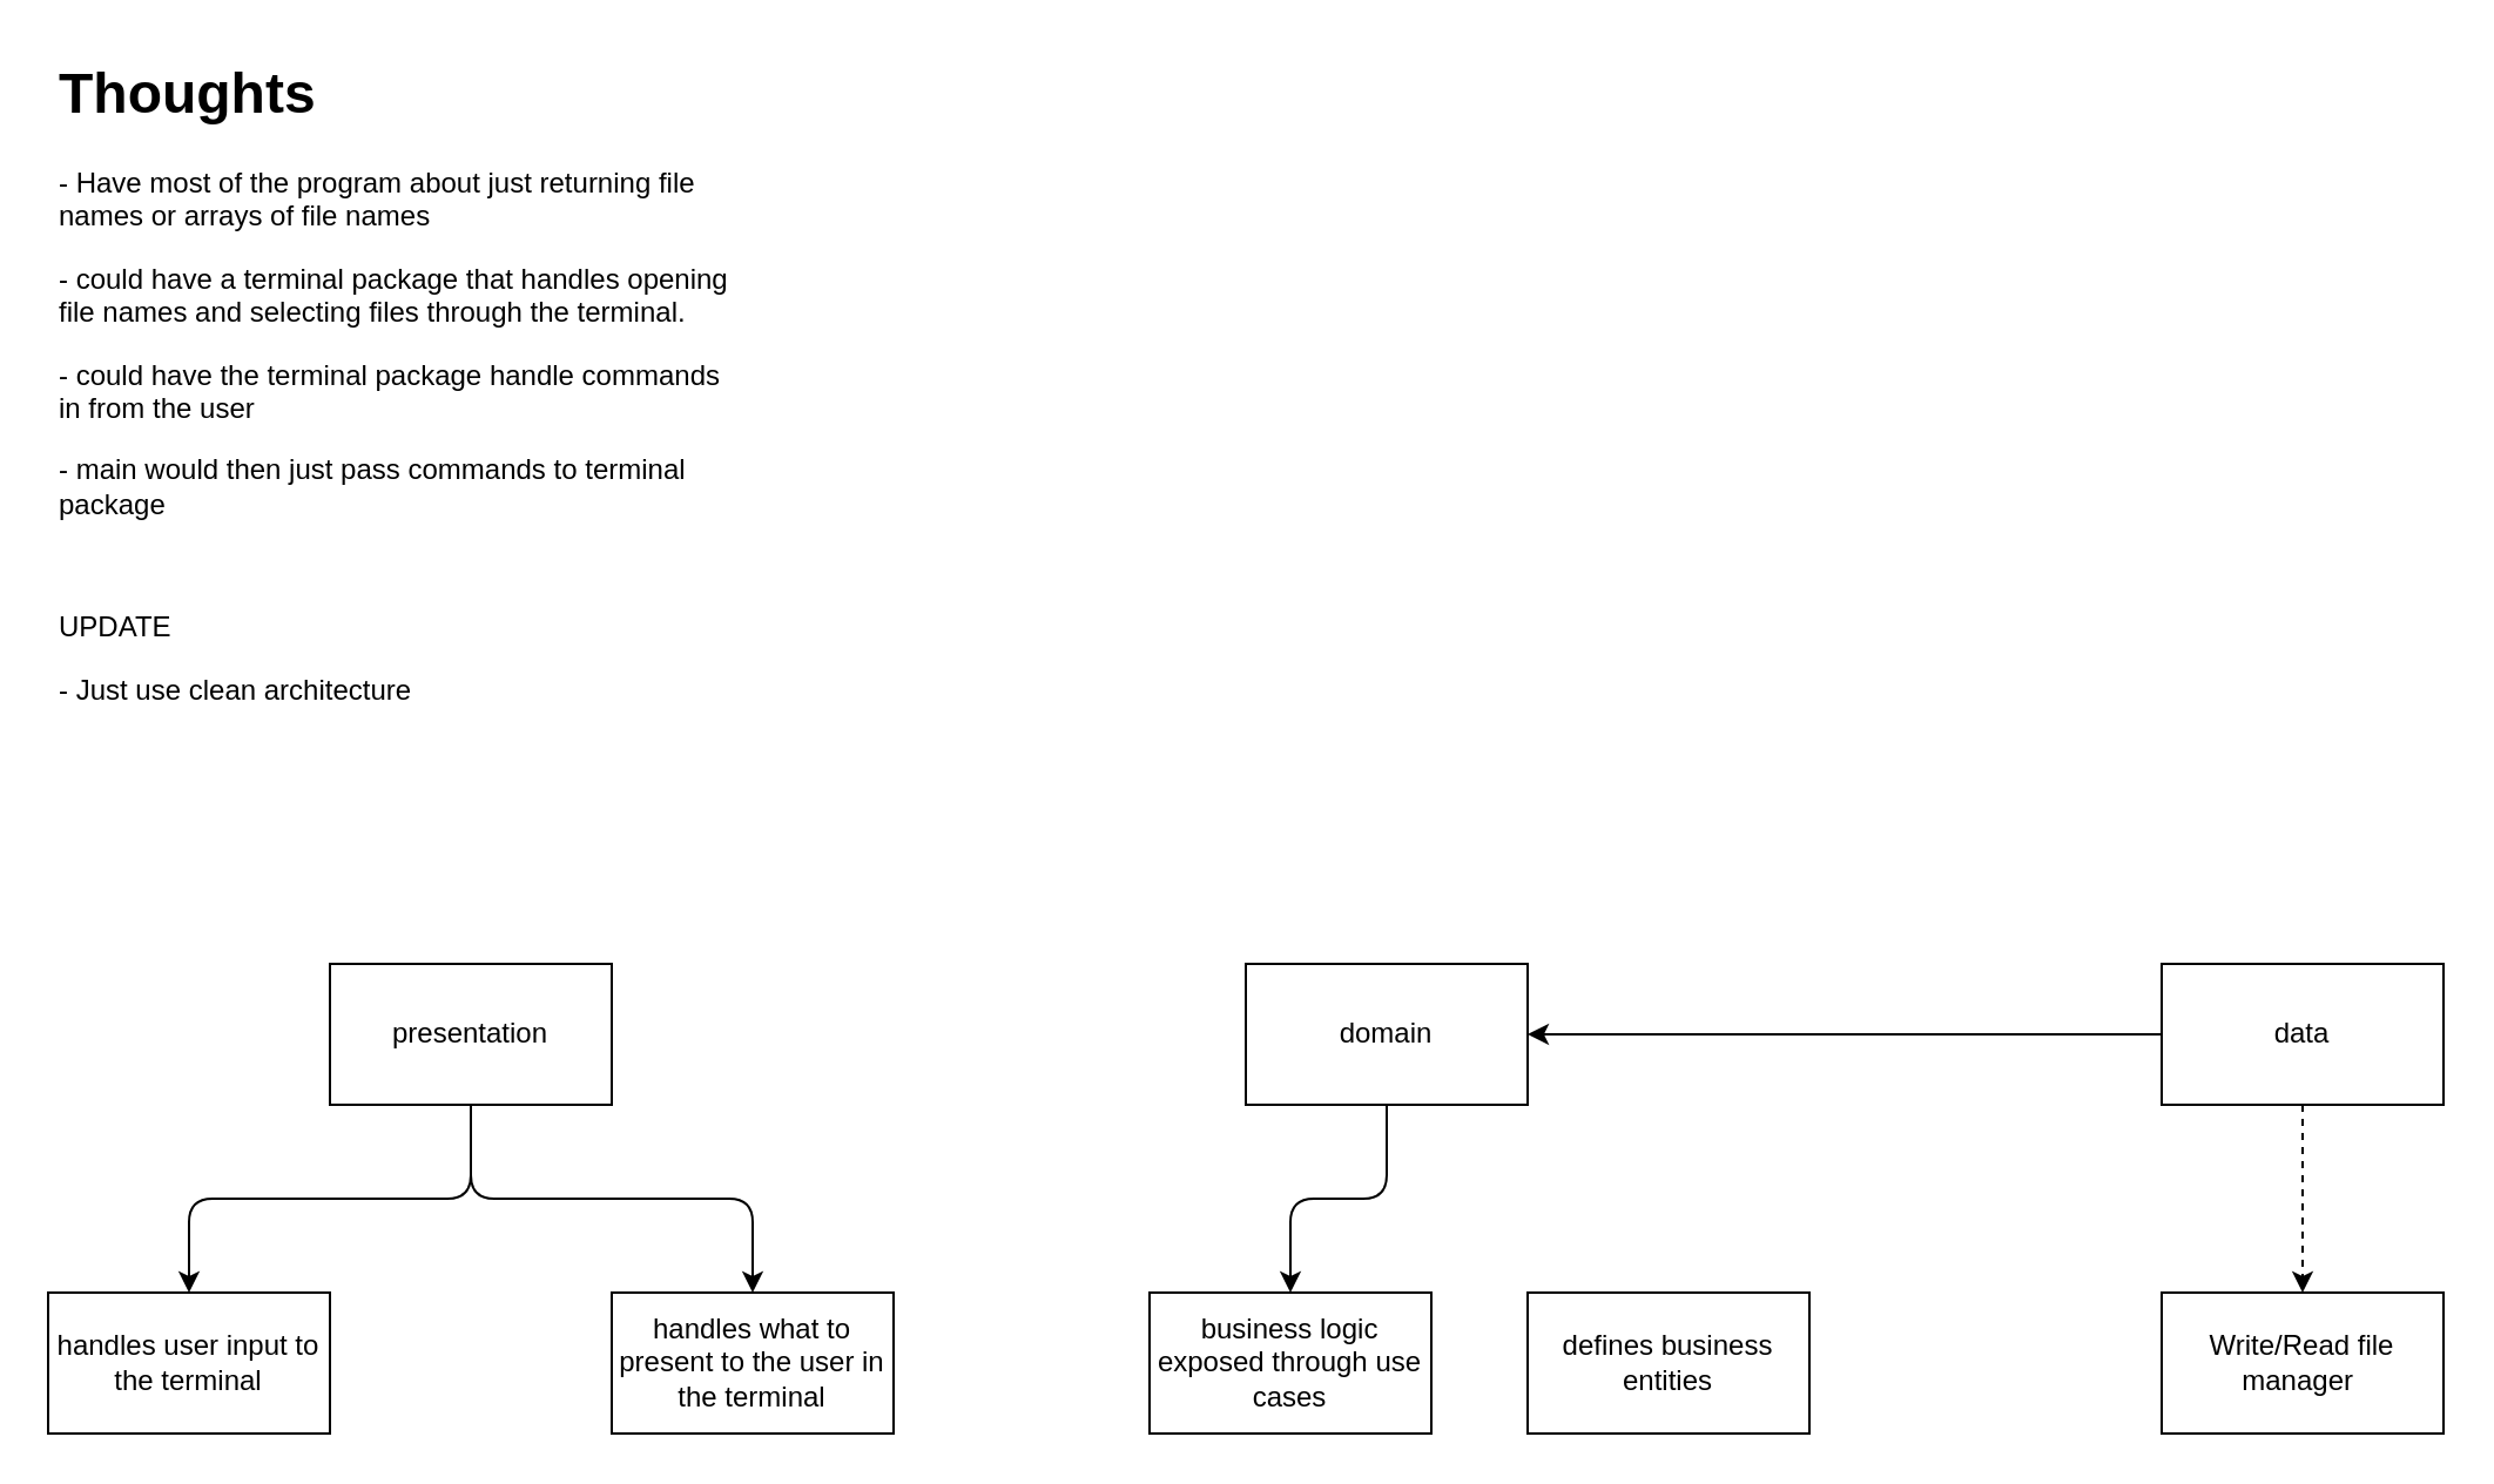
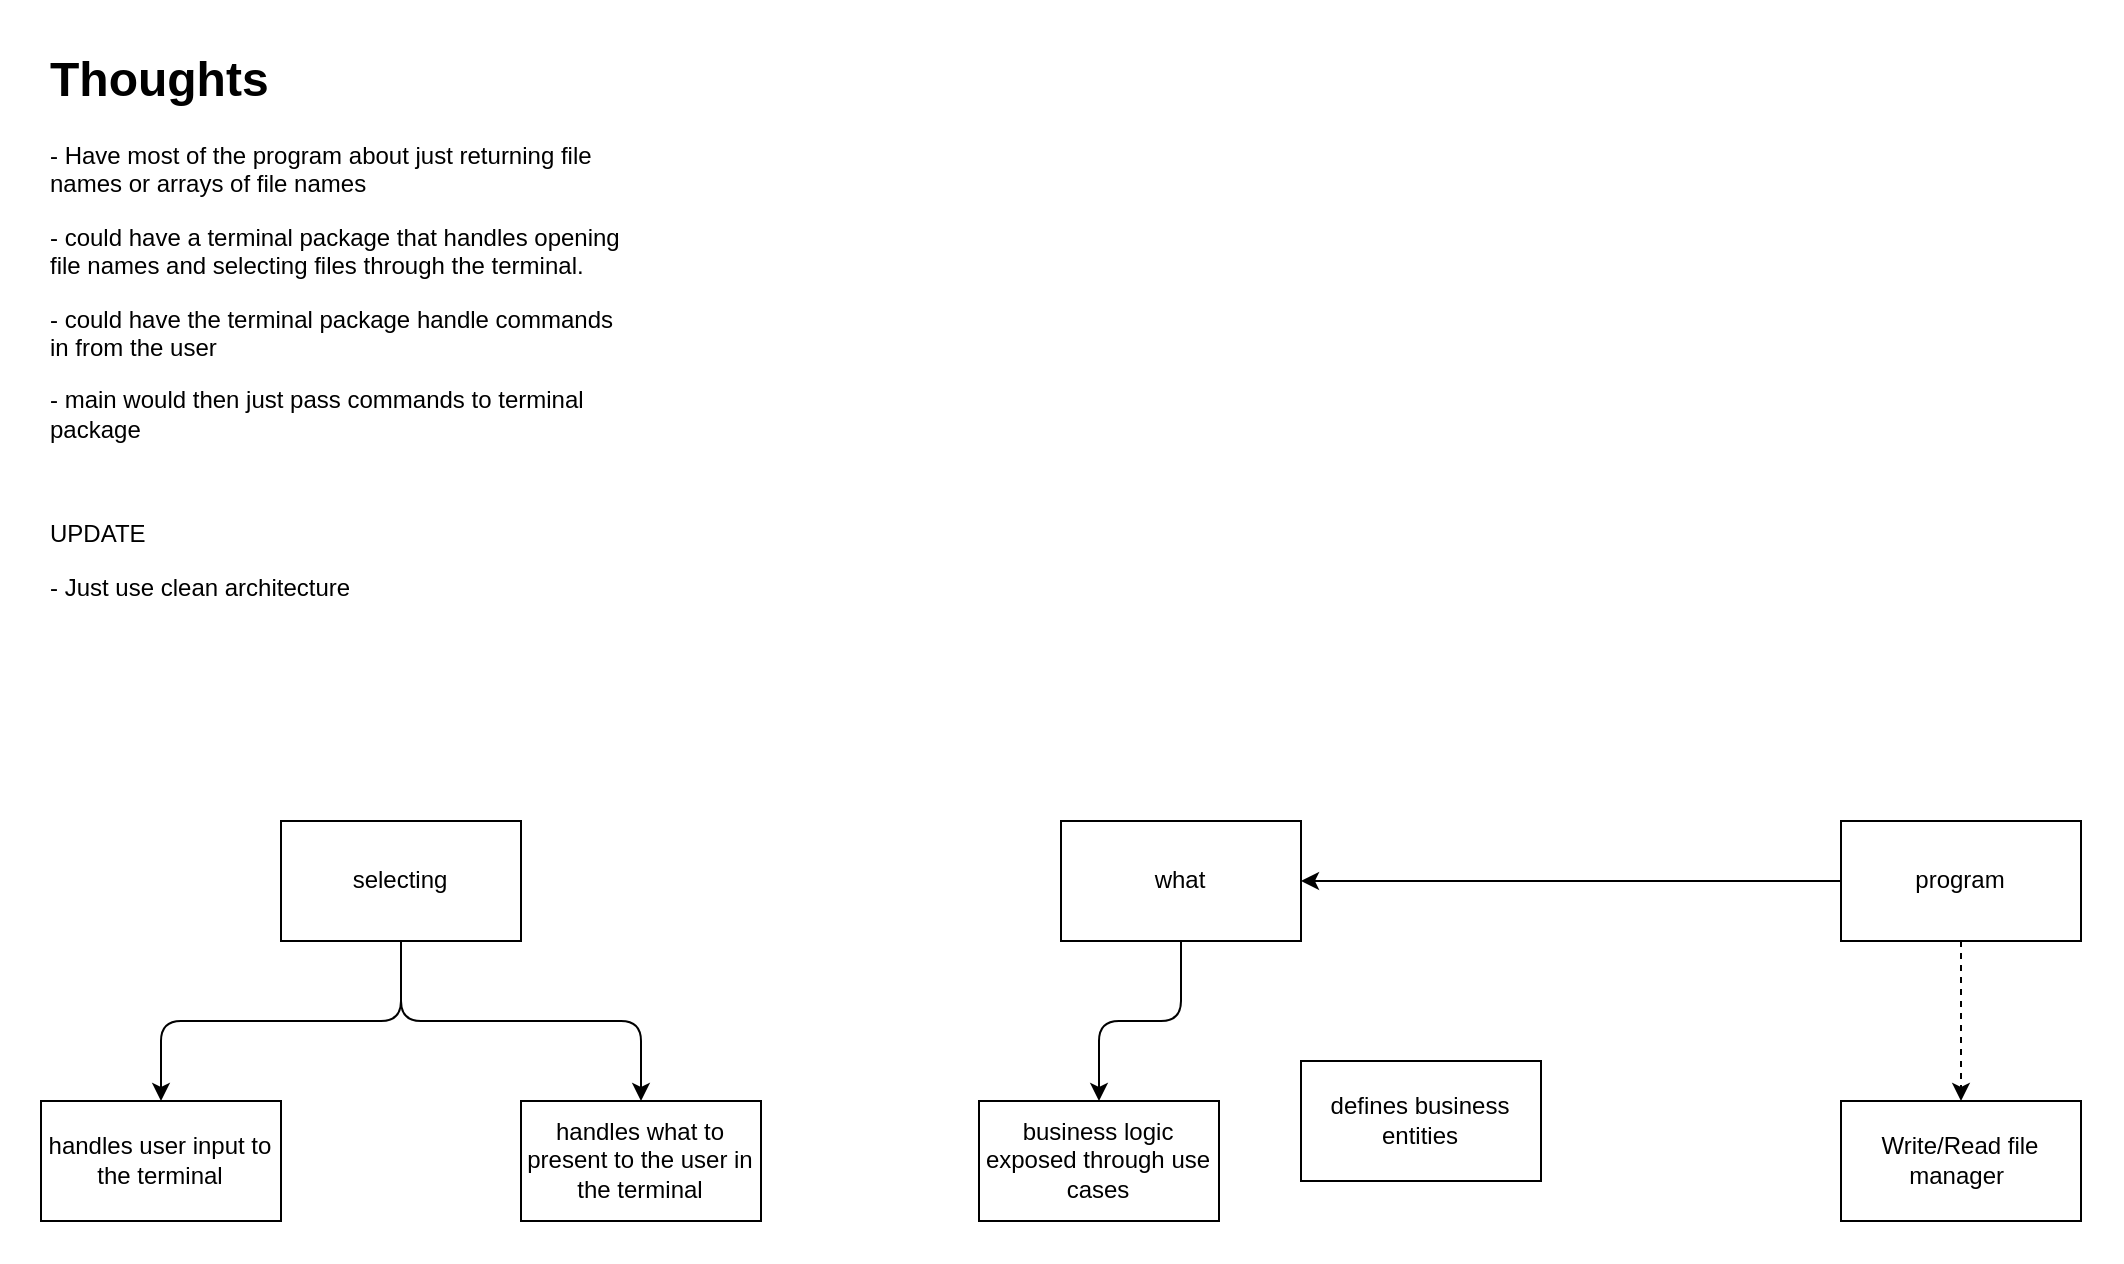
  <mxCell id="0" />
  <mxCell id="1" parent="0" />
  <mxCell id="2" value="&lt;h1&gt;Thoughts&lt;/h1&gt;&lt;p&gt;- Have most of the program about just returning file names or arrays of file names&lt;/p&gt;&lt;p&gt;- could have a terminal package that handles opening file names and selecting files through the terminal.&lt;/p&gt;&lt;p&gt;- could have the terminal package handle commands in from the user&lt;/p&gt;&lt;p&gt;- main would then just pass commands to terminal package&lt;/p&gt;&lt;p&gt;&lt;br&gt;&lt;/p&gt;&lt;p&gt;UPDATE&lt;/p&gt;&lt;p&gt;- Just use clean architecture&amp;nbsp;&lt;/p&gt;" style="text;html=1;strokeColor=none;fillColor=none;spacing=5;spacingTop=-20;whiteSpace=wrap;overflow=hidden;rounded=0;" parent="1" vertex="1"><mxGeometry x="20" y="20" width="300" height="320" as="geometry" /></mxCell>
  <mxCell id="3" value="Write/Read file manager&amp;nbsp;" style="whiteSpace=wrap;html=1;" parent="1" vertex="1"><mxGeometry x="920" y="550" width="120" height="60" as="geometry" /></mxCell>
  <mxCell id="4" value="" style="edgeStyle=orthogonalEdgeStyle;html=1;" edge="1" parent="1" source="5" target="12"><mxGeometry relative="1" as="geometry" /></mxCell>
- <mxCell id="5" value="domain" style="whiteSpace=wrap;html=1;" vertex="1" parent="1"><mxGeometry x="530" y="410" width="120" height="60" as="geometry" /></mxCell>
+ <mxCell id="5" value="what" style="whiteSpace=wrap;html=1;" vertex="1" parent="1"><mxGeometry x="530" y="410" width="120" height="60" as="geometry" /></mxCell>
  <mxCell id="6" value="" style="edgeStyle=orthogonalEdgeStyle;html=1;" edge="1" parent="1" source="8" target="5"><mxGeometry relative="1" as="geometry" /></mxCell>
  <mxCell id="7" value="" style="edgeStyle=orthogonalEdgeStyle;html=1;dashed=1;" edge="1" parent="1" source="8" target="3"><mxGeometry relative="1" as="geometry" /></mxCell>
- <mxCell id="8" value="data" style="whiteSpace=wrap;html=1;" vertex="1" parent="1"><mxGeometry x="920" y="410" width="120" height="60" as="geometry" /></mxCell>
+ <mxCell id="8" value="program" style="whiteSpace=wrap;html=1;" vertex="1" parent="1"><mxGeometry x="920" y="410" width="120" height="60" as="geometry" /></mxCell>
  <mxCell id="9" value="" style="edgeStyle=orthogonalEdgeStyle;html=1;" edge="1" parent="1" source="11" target="13"><mxGeometry relative="1" as="geometry" /></mxCell>
  <mxCell id="10" value="" style="edgeStyle=orthogonalEdgeStyle;html=1;" edge="1" parent="1" source="11" target="14"><mxGeometry relative="1" as="geometry" /></mxCell>
- <mxCell id="11" value="presentation" style="whiteSpace=wrap;html=1;" vertex="1" parent="1"><mxGeometry x="140" y="410" width="120" height="60" as="geometry" /></mxCell>
+ <mxCell id="11" value="selecting" style="whiteSpace=wrap;html=1;" vertex="1" parent="1"><mxGeometry x="140" y="410" width="120" height="60" as="geometry" /></mxCell>
  <mxCell id="12" value="business logic exposed through use cases" style="whiteSpace=wrap;html=1;" vertex="1" parent="1"><mxGeometry x="489" y="550" width="120" height="60" as="geometry" /></mxCell>
  <mxCell id="13" value="handles user input to the terminal" style="whiteSpace=wrap;html=1;" vertex="1" parent="1"><mxGeometry x="20" y="550" width="120" height="60" as="geometry" /></mxCell>
  <mxCell id="14" value="handles what to present to the user in the terminal" style="whiteSpace=wrap;html=1;" vertex="1" parent="1"><mxGeometry x="260" y="550" width="120" height="60" as="geometry" /></mxCell>
- <mxCell id="15" value="defines business entities" style="whiteSpace=wrap;html=1;" vertex="1" parent="1"><mxGeometry x="650" y="550" width="120" height="60" as="geometry" /></mxCell>
+ <mxCell id="15" value="defines business entities" style="whiteSpace=wrap;html=1;" vertex="1" parent="1"><mxGeometry x="650" y="530" width="120" height="60" as="geometry" /></mxCell>
